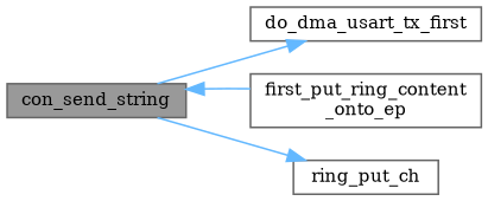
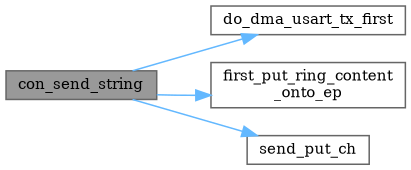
  digraph {
    fontname="DejaVu Serif"
    rankdir=LR
    node [color=grey40 fillcolor=white fontname="DejaVu Serif" fontsize=10 shape=box style=filled]
    edge [color=steelblue1 fontname="DejaVu Serif" fontsize=10 labelfontname=Helvetica labelfontsize=10 style=solid]
    n1 [color=gray40 fillcolor=grey60 fontcolor=black height=0.2 label=con_send_string width=0.4]
    n2 [height=0.2 label=do_dma_usart_tx_first width=0.4]
    n3 [height=0.2 label="first_put_ring_content\l_onto_ep" width=0.4]
-   n4 [height=0.2 label=ring_put_ch width=0.4]
+   n4 [height=0.2 label=send_put_ch width=0.4]
    n1 -> n2
-   n3 -> n1
+   n1 -> n3
    n1 -> n4
  }
